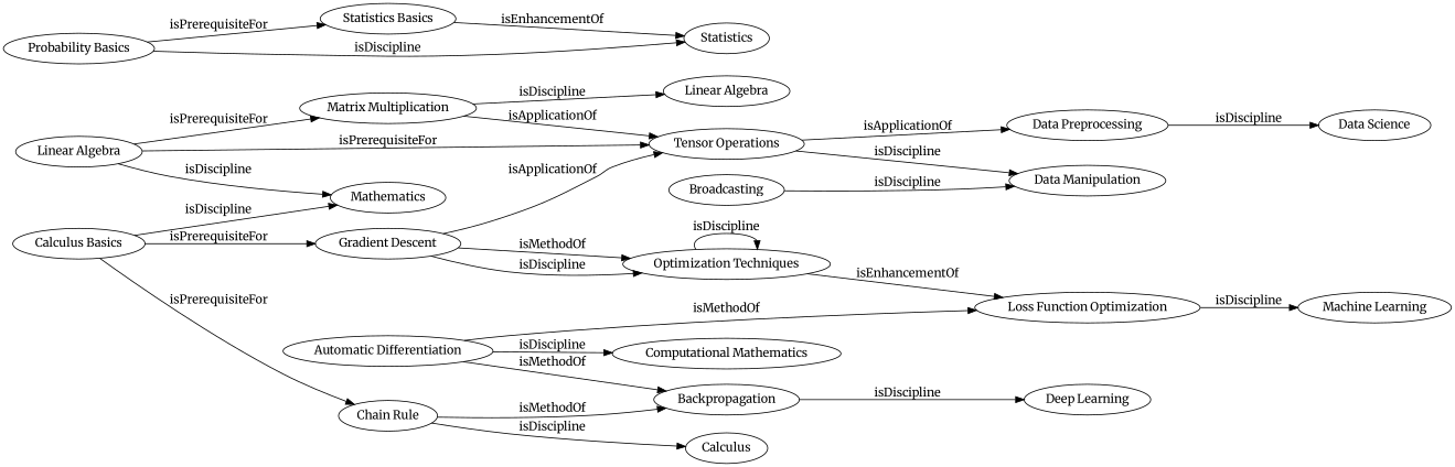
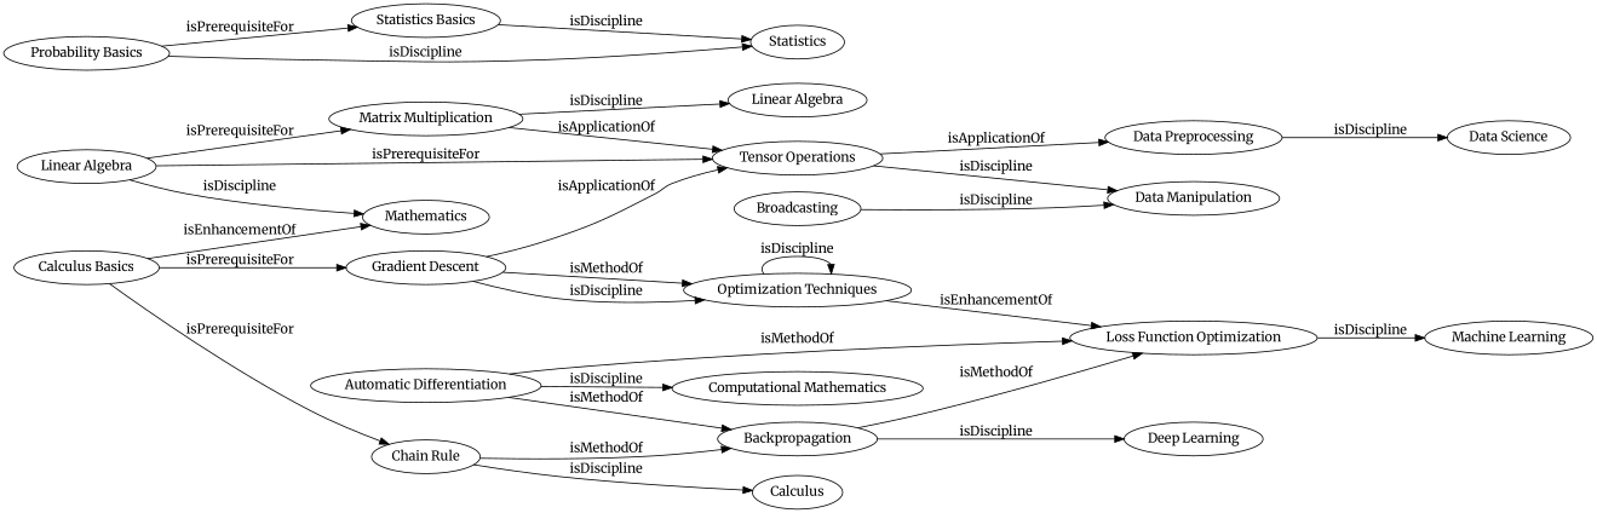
  digraph {
    fontname=Merriweather
    rankdir=LR
    node [fontname=Merriweather]
    edge [fontname=Merriweather]
    n1 [label="Tensor Operations"]
    n2 [label="Data Preprocessing"]
    "Data Manipulation"
    "Data Science"
    n5 [label="Linear Algebra"]
    n6 [label="Matrix Multiplication"]
    Mathematics
    "Linear Algebra"
    n9 [label="Calculus Basics"]
    n10 [label="Gradient Descent"]
    n11 [label="Chain Rule"]
    n12 [label="Optimization Techniques"]
    n13 [label=Backpropagation]
    Calculus
    n15 [label="Automatic Differentiation"]
    n16 [label="Loss Function Optimization"]
    "Computational Mathematics"
    "Deep Learning"
    "Machine Learning"
    n20 [label="Probability Basics"]
    n21 [label="Statistics Basics"]
    Statistics
    n23 [label=Broadcasting]
    n1 -> n2 [label=isApplicationOf]
    n1 -> "Data Manipulation" [label=isDiscipline]
    n2 -> "Data Science" [label=isDiscipline]
    n5 -> n1 [label=isPrerequisiteFor]
    n5 -> n6 [label=isPrerequisiteFor]
    n5 -> Mathematics [label=isDiscipline]
    n6 -> n1 [label=isApplicationOf]
    n6 -> "Linear Algebra" [label=isDiscipline]
-   n9 -> Mathematics [label=isDiscipline]
+   n9 -> Mathematics [label=isEnhancementOf]
    n9 -> n10 [label=isPrerequisiteFor]
    n9 -> n11 [label=isPrerequisiteFor]
    n10 -> n1 [label=isApplicationOf]
    n10 -> n12 [label=isMethodOf]
    n10 -> n12 [label=isDiscipline]
    n11 -> n13 [label=isMethodOf]
    n11 -> Calculus [label=isDiscipline]
    n12 -> n12 [label=isDiscipline]
    n12 -> n16 [label=isEnhancementOf]
+   n13 -> n16 [label=isMethodOf]
    n13 -> "Deep Learning" [label=isDiscipline]
    n15 -> n13 [label=isMethodOf]
    n15 -> n16 [label=isMethodOf]
    n15 -> "Computational Mathematics" [label=isDiscipline]
    n16 -> "Machine Learning" [label=isDiscipline]
    n20 -> n21 [label=isPrerequisiteFor]
    n20 -> Statistics [label=isDiscipline]
-   n21 -> Statistics [label=isEnhancementOf]
+   n21 -> Statistics [label=isDiscipline]
    n23 -> "Data Manipulation" [label=isDiscipline]
  }
